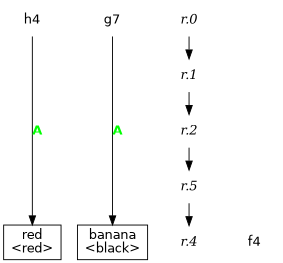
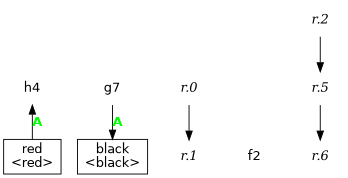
  digraph {
    rankdir=TB
    ranksep="0.3 equally"
    node [fontname=Helvetica group=f shape=plaintext]
    edge [fontname="Helvetica-Bold"]
    n1 [group=h label=h4 shape=none]
    n2 [group=g label=g7 shape=none]
    "r.0" [fontname="Times-Italic"]
    n4 [group=h label="red\n<red>" shape=box]
-   n5 [group=g label="banana\n<black>" shape=box]
-   f4 [shape=none]
-   "r.4" [fontname="Times-Italic"]
+   n5 [group=g label="black\n<black>" shape=box]
+   f4 [shape=none label=f2]
+   "r.4" [fontname="Times-Italic" label="r.6"]
    "r.1" [fontname="Times-Italic"]
    "r.2" [fontname="Times-Italic"]
    n10 [fontname="Times-Italic" label="r.5"]
    subgraph sub_1 {
      rank=same
      n1
      n2
      "r.0"
    }
    subgraph sub_2 {
      rank=same
      n4
      n5
      f4
      "r.4"
    }
-   n1 -> n4 [fontcolor=green label=A]
+   n4 -> n1 [fontcolor=green label=A]
    n2 -> n5 [fontcolor=green label=A]
    "r.0" -> "r.1"
-   "r.1" -> "r.2"
    "r.2" -> n10
    n10 -> "r.4"
  }
